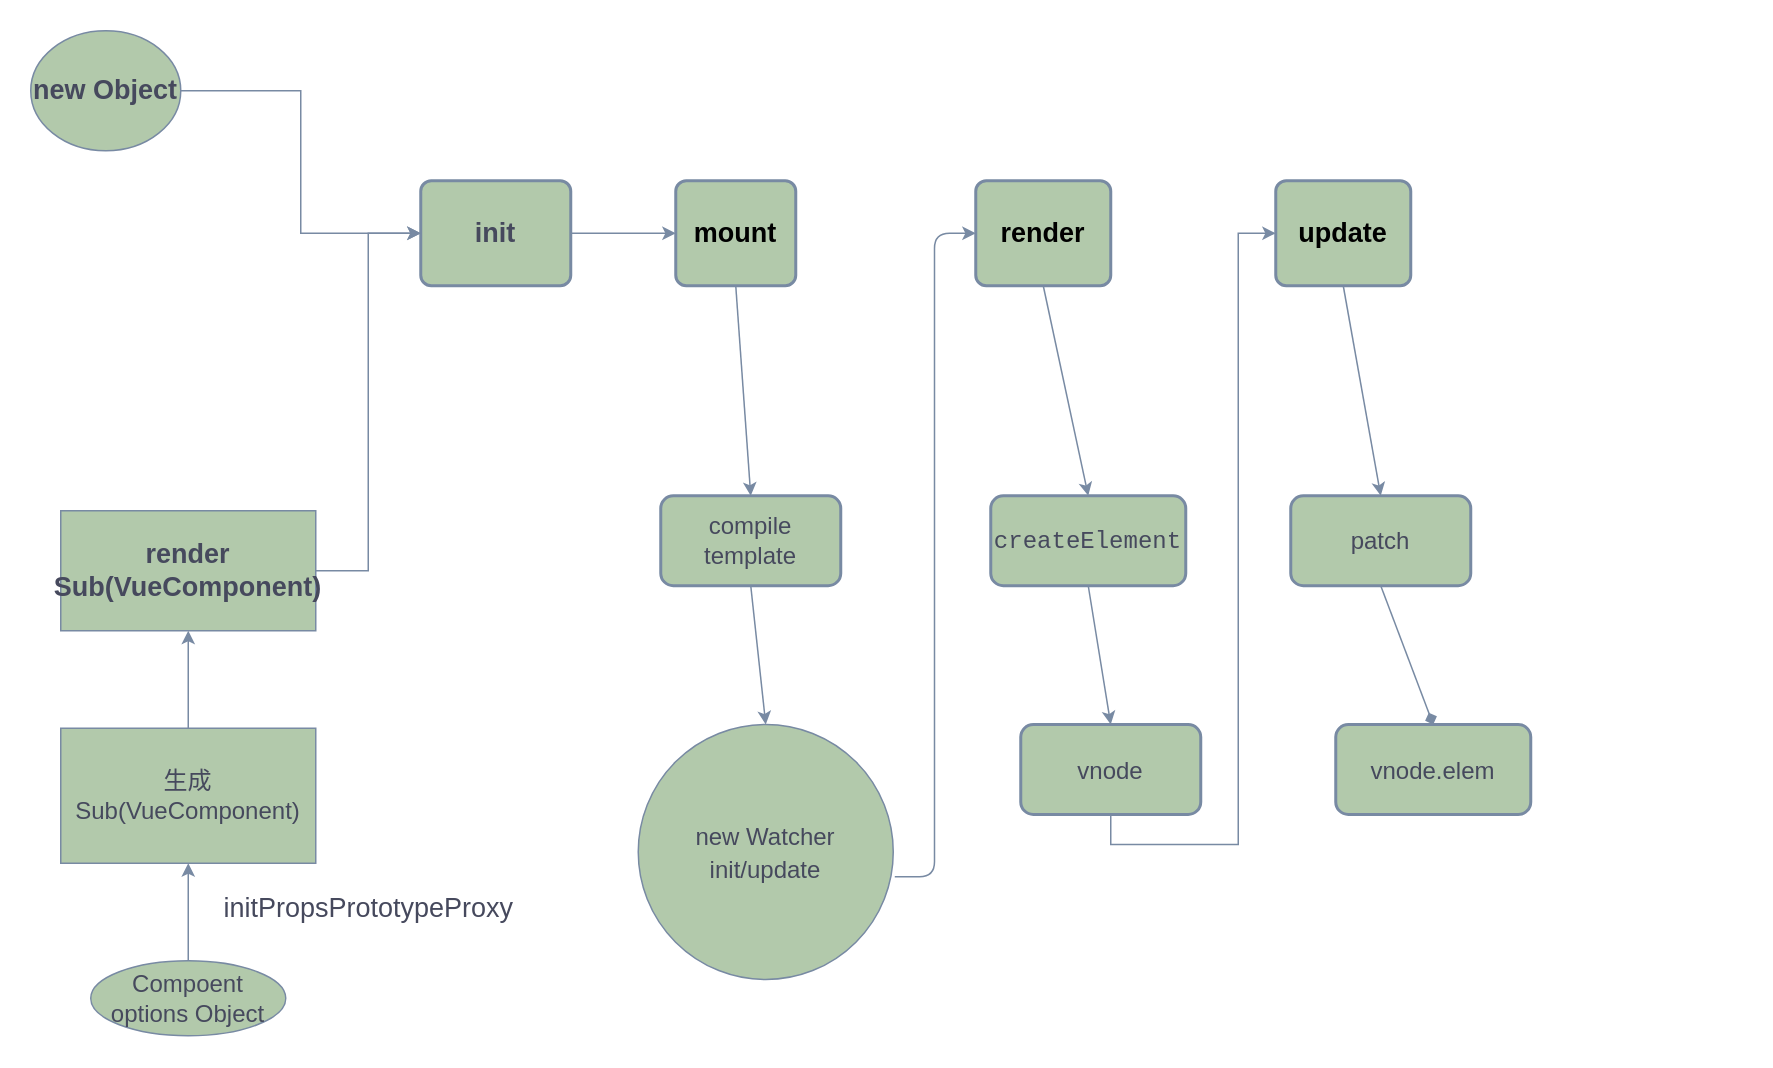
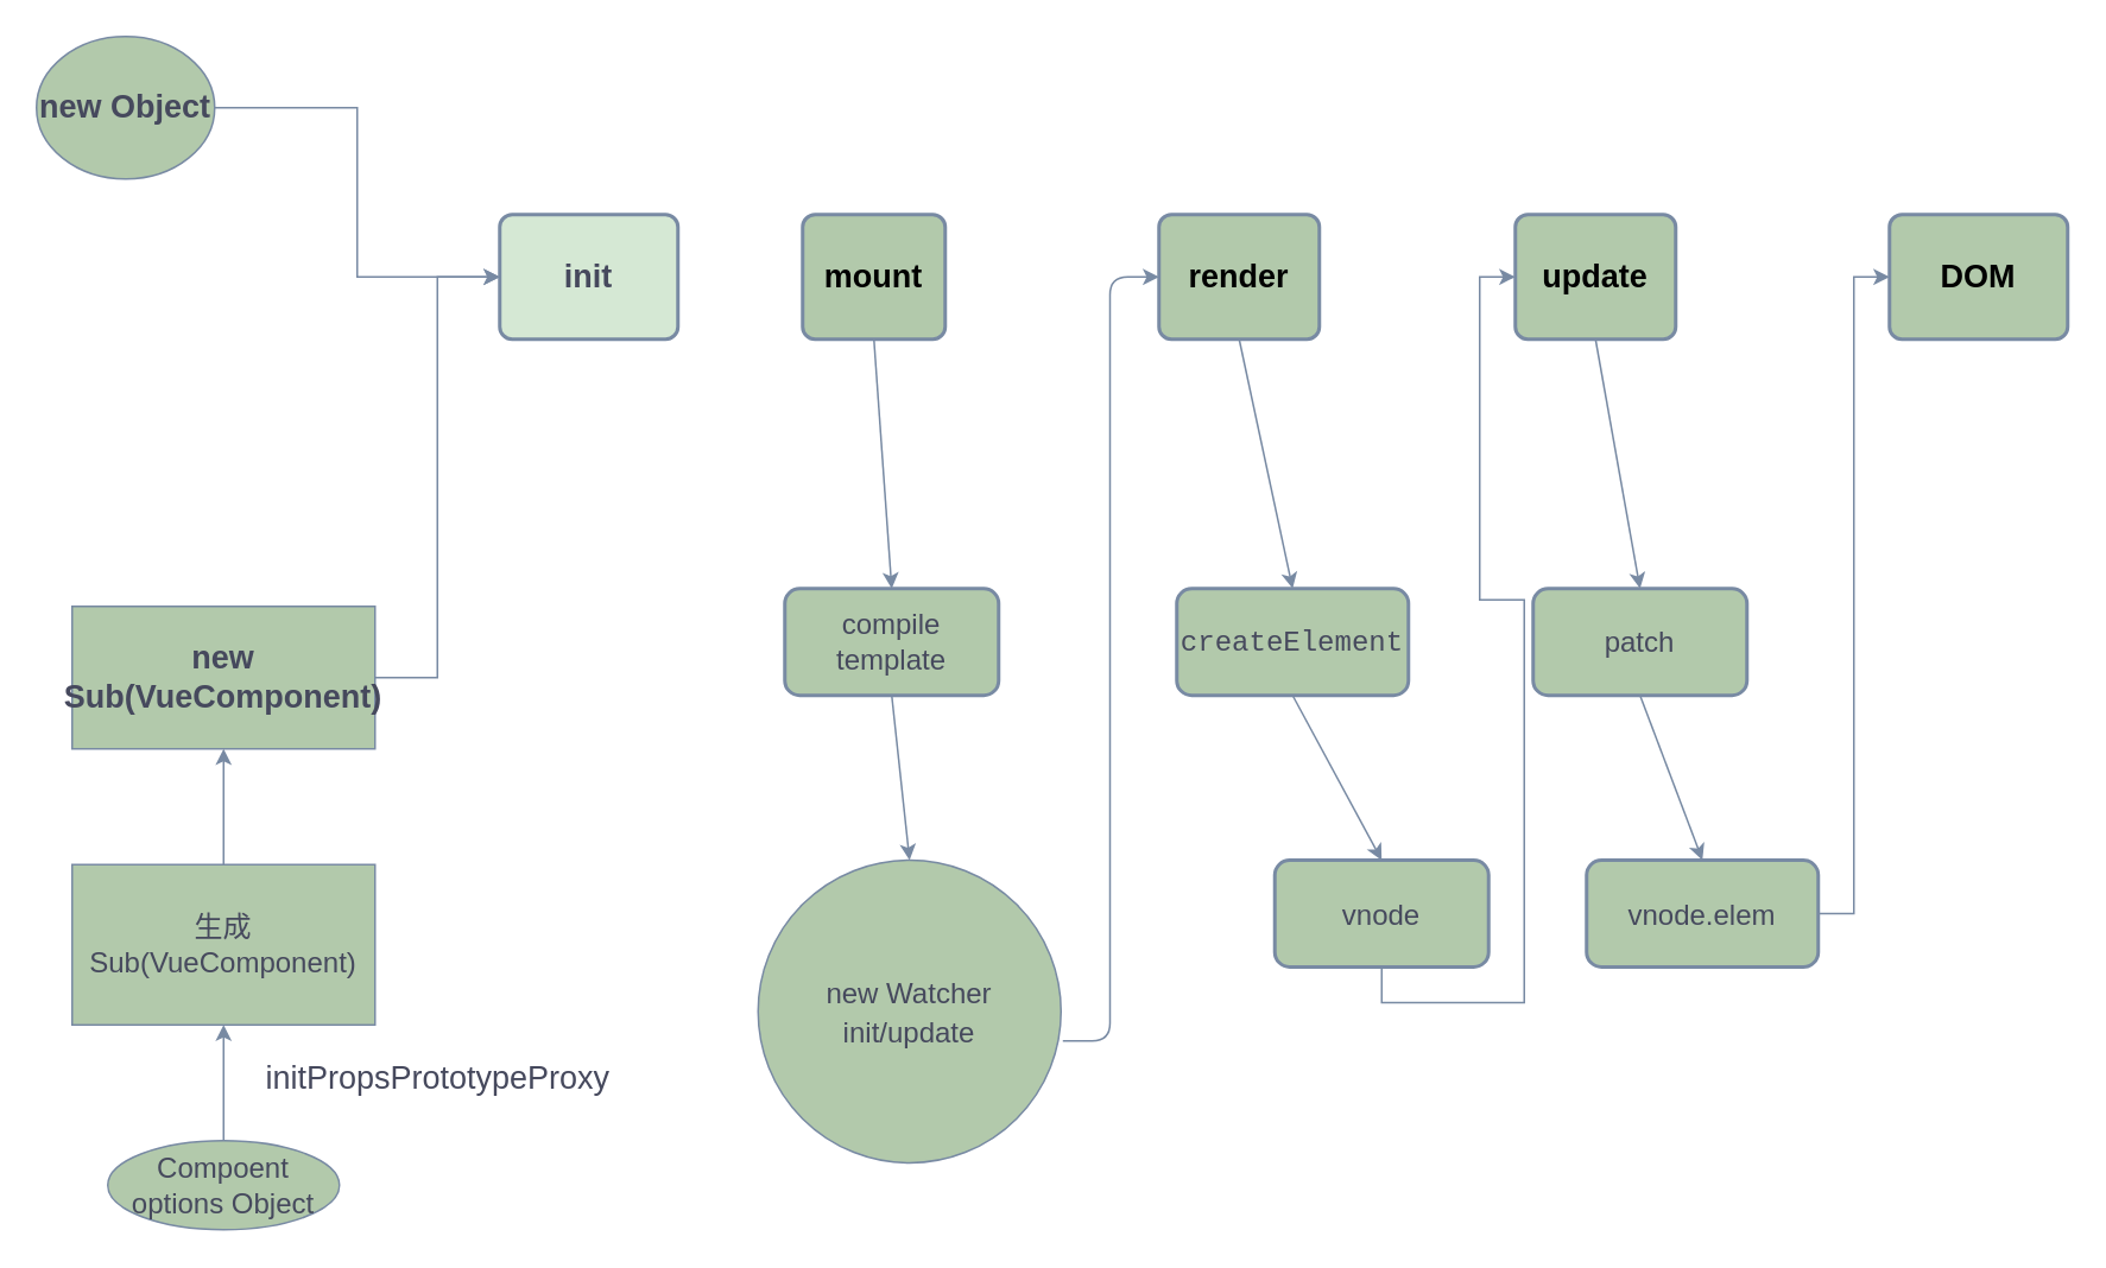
  <mxCell id="0" />
  <mxCell id="1" parent="0" />
  <mxCell id="2" style="edgeStyle=orthogonalEdgeStyle;rounded=0;orthogonalLoop=1;jettySize=auto;html=1;entryX=0;entryY=0.5;entryDx=0;entryDy=0;fontSize=16;fontColor=#46495D;strokeColor=#788AA3;" edge="1" parent="1" source="3" target="8"><mxGeometry relative="1" as="geometry" /></mxCell>
  <mxCell id="3" value="new Object" style="ellipse;whiteSpace=wrap;html=1;fontSize=18;fillColor=#B2C9AB;strokeColor=#788AA3;fontColor=#46495D;labelBorderColor=none;labelBackgroundColor=none;fontStyle=1" vertex="1" parent="1"><mxGeometry x="20" y="20" width="100" height="80" as="geometry" /></mxCell>
  <mxCell id="4" value="&lt;meta charset=&quot;utf-8&quot; style=&quot;font-size: 18px;&quot;&gt;&lt;span style=&quot;color: rgb(0, 0, 0); font-family: helvetica; font-size: 18px; font-style: normal; letter-spacing: normal; text-align: center; text-indent: 0px; text-transform: none; word-spacing: 0px; display: inline; float: none;&quot;&gt;mount&lt;/span&gt;" style="rounded=1;whiteSpace=wrap;html=1;absoluteArcSize=1;arcSize=14;strokeWidth=2;fontSize=18;fillColor=#B2C9AB;strokeColor=#788AA3;fontColor=#46495D;labelBorderColor=none;labelBackgroundColor=none;fontStyle=1" vertex="1" parent="1"><mxGeometry x="450" y="120" width="80" height="70" as="geometry" /></mxCell>
  <mxCell id="5" value="&lt;span style=&quot;color: rgb(0, 0, 0); font-family: helvetica; font-size: 18px; font-style: normal; letter-spacing: normal; text-align: center; text-indent: 0px; text-transform: none; word-spacing: 0px; display: inline; float: none;&quot;&gt;render&lt;/span&gt;" style="rounded=1;whiteSpace=wrap;html=1;absoluteArcSize=1;arcSize=14;strokeWidth=2;fontSize=18;fillColor=#B2C9AB;strokeColor=#788AA3;fontColor=#46495D;labelBorderColor=none;labelBackgroundColor=none;fontStyle=1" vertex="1" parent="1"><mxGeometry x="650" y="120" width="90" height="70" as="geometry" /></mxCell>
  <mxCell id="6" value="&lt;span style=&quot;color: rgb(0, 0, 0); font-family: helvetica; font-size: 18px; font-style: normal; letter-spacing: normal; text-align: center; text-indent: 0px; text-transform: none; word-spacing: 0px; display: inline; float: none;&quot;&gt;update&lt;/span&gt;" style="rounded=1;whiteSpace=wrap;html=1;absoluteArcSize=1;arcSize=14;strokeWidth=2;fontSize=18;fillColor=#B2C9AB;strokeColor=#788AA3;fontColor=#46495D;labelBorderColor=none;labelBackgroundColor=none;fontStyle=1" vertex="1" parent="1"><mxGeometry x="850" y="120" width="90" height="70" as="geometry" /></mxCell>
- <mxCell id="7" value="" style="edgeStyle=orthogonalEdgeStyle;rounded=0;orthogonalLoop=1;jettySize=auto;html=1;fontSize=16;strokeColor=#788AA3;fontColor=#46495D;" edge="1" parent="1" source="8" target="4"><mxGeometry relative="1" as="geometry" /></mxCell>
- <mxCell id="8" value="&lt;font style=&quot;font-size: 18px;&quot;&gt;init&lt;/font&gt;" style="rounded=1;whiteSpace=wrap;html=1;absoluteArcSize=1;arcSize=14;strokeWidth=2;fontSize=18;fillColor=#B2C9AB;strokeColor=#788AA3;fontColor=#46495D;labelBorderColor=none;labelBackgroundColor=none;fontStyle=1" vertex="1" parent="1"><mxGeometry x="280" y="120" width="100" height="70" as="geometry" /></mxCell>
+ <mxCell id="8" value="&lt;font style=&quot;font-size: 18px;&quot;&gt;init&lt;/font&gt;" style="rounded=1;whiteSpace=wrap;html=1;absoluteArcSize=1;arcSize=14;strokeWidth=2;fontSize=18;fillColor=#d5e8d4;strokeColor=#788AA3;fontColor=#46495D;labelBorderColor=none;labelBackgroundColor=none;fontStyle=1;" vertex="1" parent="1"><mxGeometry x="280" y="120" width="100" height="70" as="geometry" /></mxCell>
  <mxCell id="9" value="compile template" style="whiteSpace=wrap;html=1;rounded=1;strokeWidth=2;arcSize=14;fontSize=16;fillColor=#B2C9AB;strokeColor=#788AA3;fontColor=#46495D;" vertex="1" parent="1"><mxGeometry x="440" y="330" width="120" height="60" as="geometry" /></mxCell>
  <mxCell id="10" value="&lt;div style=&quot;font-family: menlo, monaco, &amp;quot;courier new&amp;quot;, monospace; line-height: 18px; font-size: 16px;&quot;&gt;&lt;span style=&quot;font-size: 16px;&quot;&gt;createElement&lt;/span&gt;&lt;/div&gt;" style="whiteSpace=wrap;html=1;rounded=1;strokeWidth=2;arcSize=14;fontSize=16;labelBorderColor=none;fillColor=#B2C9AB;strokeColor=#788AA3;fontColor=#46495D;" vertex="1" parent="1"><mxGeometry x="660" y="330" width="130" height="60" as="geometry" /></mxCell>
  <mxCell id="11" style="edgeStyle=orthogonalEdgeStyle;rounded=0;orthogonalLoop=1;jettySize=auto;html=1;exitX=0.5;exitY=1;exitDx=0;exitDy=0;entryX=0;entryY=0.5;entryDx=0;entryDy=0;fontSize=16;strokeColor=#788AA3;fontColor=#46495D;" edge="1" parent="1" source="12" target="6"><mxGeometry relative="1" as="geometry"><mxPoint x="860" y="220" as="targetPoint" /></mxGeometry></mxCell>
- <mxCell id="12" value="vnode" style="whiteSpace=wrap;html=1;rounded=1;strokeWidth=2;arcSize=14;fontSize=16;fillColor=#B2C9AB;strokeColor=#788AA3;fontColor=#46495D;" vertex="1" parent="1"><mxGeometry x="680" y="482.5" width="120" height="60" as="geometry" /></mxCell>
+ <mxCell id="12" value="vnode" style="whiteSpace=wrap;html=1;rounded=1;strokeWidth=2;arcSize=14;fontSize=16;fillColor=#B2C9AB;strokeColor=#788AA3;fontColor=#46495D;" vertex="1" parent="1"><mxGeometry x="715" y="482.5" width="120" height="60" as="geometry" /></mxCell>
+ <mxCell id="13" value="&lt;span style=&quot;color: rgb(0, 0, 0); font-family: helvetica; font-size: 18px; font-style: normal; letter-spacing: normal; text-align: center; text-indent: 0px; text-transform: none; word-spacing: 0px; display: inline; float: none;&quot;&gt;DOM&lt;/span&gt;" style="rounded=1;whiteSpace=wrap;html=1;absoluteArcSize=1;arcSize=14;strokeWidth=2;fontSize=18;fillColor=#B2C9AB;strokeColor=#788AA3;fontColor=#46495D;labelBorderColor=none;labelBackgroundColor=none;fontStyle=1" vertex="1" parent="1"><mxGeometry x="1060" y="120" width="100" height="70" as="geometry" /></mxCell>
  <mxCell id="14" value="patch" style="whiteSpace=wrap;html=1;rounded=1;strokeWidth=2;arcSize=14;fontSize=16;fillColor=#B2C9AB;strokeColor=#788AA3;fontColor=#46495D;" vertex="1" parent="1"><mxGeometry x="860" y="330" width="120" height="60" as="geometry" /></mxCell>
+ <mxCell id="15" style="edgeStyle=orthogonalEdgeStyle;rounded=0;orthogonalLoop=1;jettySize=auto;html=1;entryX=0;entryY=0.5;entryDx=0;entryDy=0;fontSize=16;strokeColor=#788AA3;fontColor=#46495D;" edge="1" parent="1" source="16" target="13"><mxGeometry relative="1" as="geometry" /></mxCell>
  <mxCell id="16" value="vnode.elem" style="whiteSpace=wrap;html=1;rounded=1;strokeWidth=2;arcSize=14;fontSize=16;fillColor=#B2C9AB;strokeColor=#788AA3;fontColor=#46495D;" vertex="1" parent="1"><mxGeometry x="890" y="482.5" width="130" height="60" as="geometry" /></mxCell>
  <mxCell id="17" value="" style="edgeStyle=orthogonalEdgeStyle;rounded=0;orthogonalLoop=1;jettySize=auto;html=1;fontSize=16;strokeColor=#788AA3;fontColor=#46495D;" edge="1" parent="1" source="18" target="20"><mxGeometry relative="1" as="geometry" /></mxCell>
  <mxCell id="18" value="Compoent options Object" style="ellipse;whiteSpace=wrap;html=1;fontSize=16;fillColor=#B2C9AB;strokeColor=#788AA3;fontColor=#46495D;" vertex="1" parent="1"><mxGeometry x="60" y="640" width="130" height="50" as="geometry" /></mxCell>
  <mxCell id="19" value="" style="edgeStyle=orthogonalEdgeStyle;rounded=0;orthogonalLoop=1;jettySize=auto;html=1;fontSize=16;strokeColor=#788AA3;fontColor=#46495D;" edge="1" parent="1" source="20" target="22"><mxGeometry relative="1" as="geometry" /></mxCell>
  <mxCell id="20" value="生成 Sub(VueComponent)" style="whiteSpace=wrap;html=1;fontSize=16;fillColor=#B2C9AB;strokeColor=#788AA3;fontColor=#46495D;" vertex="1" parent="1"><mxGeometry x="40" y="485" width="170" height="90" as="geometry" /></mxCell>
  <mxCell id="21" style="edgeStyle=orthogonalEdgeStyle;rounded=0;orthogonalLoop=1;jettySize=auto;html=1;entryX=0;entryY=0.5;entryDx=0;entryDy=0;fontSize=16;fontColor=#46495D;strokeColor=#788AA3;" edge="1" parent="1" source="22" target="8"><mxGeometry relative="1" as="geometry" /></mxCell>
- <mxCell id="22" value="render Sub(VueComponent)" style="whiteSpace=wrap;html=1;fontSize=18;fillColor=#B2C9AB;strokeColor=#788AA3;fontColor=#46495D;labelBorderColor=none;labelBackgroundColor=none;fontStyle=1" vertex="1" parent="1"><mxGeometry x="40" y="340" width="170" height="80" as="geometry" /></mxCell>
+ <mxCell id="22" value="new Sub(VueComponent)" style="whiteSpace=wrap;html=1;fontSize=18;fillColor=#B2C9AB;strokeColor=#788AA3;fontColor=#46495D;labelBorderColor=none;labelBackgroundColor=none;fontStyle=1" vertex="1" parent="1"><mxGeometry x="40" y="340" width="170" height="80" as="geometry" /></mxCell>
  <mxCell id="23" value="" style="endArrow=classic;html=1;exitX=0.5;exitY=1;exitDx=0;exitDy=0;entryX=0.5;entryY=0;entryDx=0;entryDy=0;fontSize=16;strokeColor=#788AA3;fontColor=#46495D;" edge="1" parent="1" source="4" target="9"><mxGeometry width="50" height="50" relative="1" as="geometry"><mxPoint x="670" y="290" as="sourcePoint" /><mxPoint x="720" y="240" as="targetPoint" /></mxGeometry></mxCell>
  <mxCell id="24" value="" style="endArrow=classic;html=1;entryX=0.5;entryY=0;entryDx=0;entryDy=0;fontSize=16;exitX=0.5;exitY=1;exitDx=0;exitDy=0;strokeColor=#788AA3;fontColor=#46495D;" edge="1" parent="1" source="5" target="10"><mxGeometry width="50" height="50" relative="1" as="geometry"><mxPoint x="740" y="210" as="sourcePoint" /><mxPoint x="770" y="330" as="targetPoint" /></mxGeometry></mxCell>
  <mxCell id="25" value="" style="endArrow=classic;html=1;entryX=0.5;entryY=0;entryDx=0;entryDy=0;exitX=0.5;exitY=1;exitDx=0;exitDy=0;fontSize=16;strokeColor=#788AA3;fontColor=#46495D;" edge="1" parent="1" source="10" target="12"><mxGeometry width="50" height="50" relative="1" as="geometry"><mxPoint x="660" y="440" as="sourcePoint" /><mxPoint x="680" y="560" as="targetPoint" /></mxGeometry></mxCell>
- <mxCell id="26" value="" style="endArrow=diamond;html=1;exitX=0.5;exitY=1;exitDx=0;exitDy=0;entryX=0.5;entryY=0;entryDx=0;entryDy=0;fontSize=16;strokeColor=#788AA3;fontColor=#46495D;" edge="1" parent="1" source="14" target="16"><mxGeometry width="50" height="50" relative="1" as="geometry"><mxPoint x="490" y="550" as="sourcePoint" /><mxPoint x="510" y="660" as="targetPoint" /></mxGeometry></mxCell>
+ <mxCell id="26" value="" style="endArrow=classic;html=1;exitX=0.5;exitY=1;exitDx=0;exitDy=0;entryX=0.5;entryY=0;entryDx=0;entryDy=0;fontSize=16;strokeColor=#788AA3;fontColor=#46495D;" edge="1" parent="1" source="14" target="16"><mxGeometry width="50" height="50" relative="1" as="geometry"><mxPoint x="490" y="550" as="sourcePoint" /><mxPoint x="510" y="660" as="targetPoint" /></mxGeometry></mxCell>
  <mxCell id="27" value="" style="endArrow=classic;html=1;exitX=0.5;exitY=1;exitDx=0;exitDy=0;entryX=0.5;entryY=0;entryDx=0;entryDy=0;fontSize=16;strokeColor=#788AA3;fontColor=#46495D;" edge="1" parent="1" source="6" target="14"><mxGeometry width="50" height="50" relative="1" as="geometry"><mxPoint x="500" y="560" as="sourcePoint" /><mxPoint x="520" y="670" as="targetPoint" /></mxGeometry></mxCell>
  <mxCell id="28" style="edgeStyle=orthogonalEdgeStyle;curved=0;rounded=1;sketch=0;orthogonalLoop=1;jettySize=auto;html=1;entryX=0;entryY=0.5;entryDx=0;entryDy=0;strokeColor=#788AA3;fillColor=#B2C9AB;fontSize=18;fontColor=#46495D;exitX=1.006;exitY=0.597;exitDx=0;exitDy=0;exitPerimeter=0;" edge="1" parent="1" source="30" target="5"><mxGeometry relative="1" as="geometry"><mxPoint x="570" y="512.6" as="sourcePoint" /></mxGeometry></mxCell>
  <mxCell id="29" value="" style="endArrow=classic;html=1;exitX=0.5;exitY=1;exitDx=0;exitDy=0;entryX=0.5;entryY=0;entryDx=0;entryDy=0;fontSize=16;strokeColor=#788AA3;fontColor=#46495D;" edge="1" parent="1" source="9"><mxGeometry width="50" height="50" relative="1" as="geometry"><mxPoint x="340" y="450" as="sourcePoint" /><mxPoint x="510" y="482.5" as="targetPoint" /></mxGeometry></mxCell>
  <mxCell id="30" value="&lt;span style=&quot;font-size: 16px&quot;&gt;new Watcher&lt;br&gt;init/update&lt;br&gt;&lt;/span&gt;" style="ellipse;whiteSpace=wrap;html=1;aspect=fixed;rounded=0;labelBackgroundColor=none;sketch=0;strokeColor=#788AA3;fillColor=#B2C9AB;fontSize=18;fontColor=#46495D;" vertex="1" parent="1"><mxGeometry x="425" y="482.5" width="170" height="170" as="geometry" /></mxCell>
  <mxCell id="31" value="initPropsPrototypeProxy" style="text;html=1;align=center;verticalAlign=middle;resizable=0;points=[];autosize=1;fontSize=18;fontColor=#46495D;" vertex="1" parent="1"><mxGeometry x="140" y="590" width="210" height="30" as="geometry" /></mxCell>
